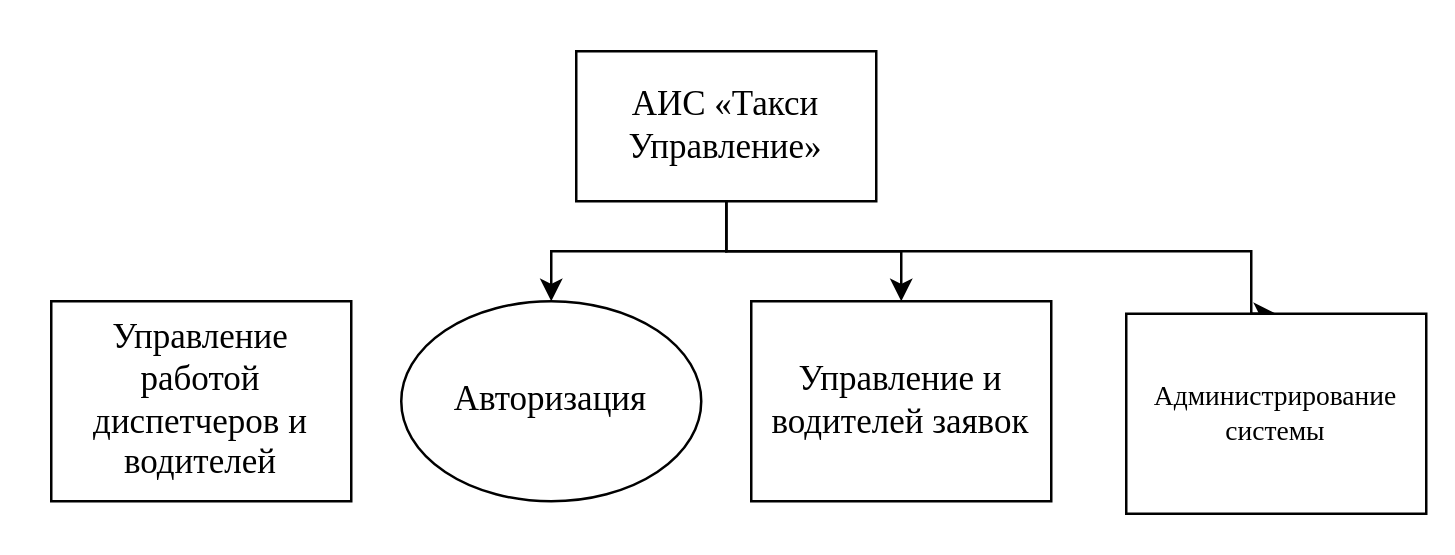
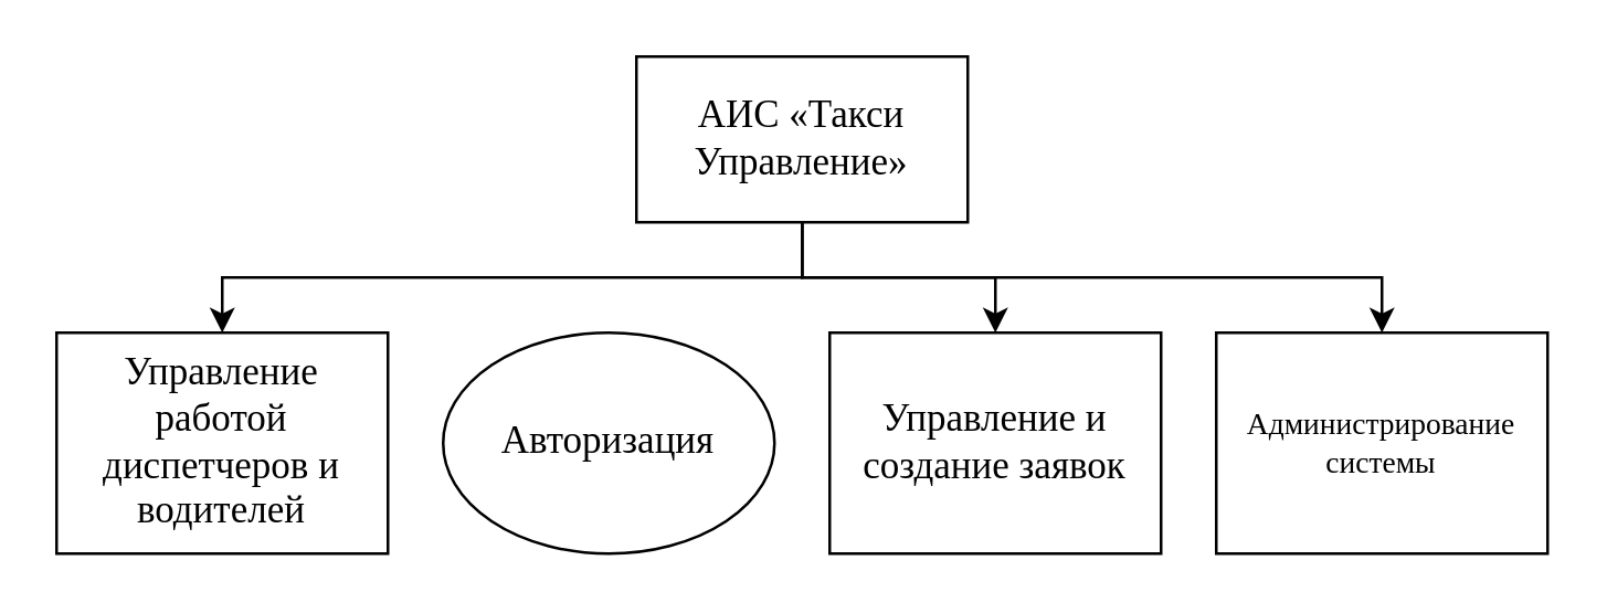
  <mxCell id="0" />
  <mxCell id="1" parent="0" />
  <mxCell id="2" value="&lt;font style=&quot;font-size: 14px;&quot; face=&quot;Times New Roman&quot;&gt;АИС&amp;nbsp;«Такси&lt;br/&gt;Управление»&lt;/font&gt;" style="rounded=0;whiteSpace=wrap;html=1;" parent="1" vertex="1"><mxGeometry x="230" y="20" width="120" height="60" as="geometry" /></mxCell>
- <mxCell id="4" style="edgeStyle=orthogonalEdgeStyle;rounded=0;orthogonalLoop=1;jettySize=auto;html=1;entryX=0.5;entryY=0;entryDx=0;entryDy=0;" parent="1" source="2" target="7" edge="1"><mxGeometry relative="1" as="geometry"><mxPoint x="245" y="120" as="targetPoint" /></mxGeometry></mxCell>
+ <mxCell id="3" style="edgeStyle=orthogonalEdgeStyle;rounded=0;orthogonalLoop=1;jettySize=auto;html=1;entryX=0.5;entryY=0;entryDx=0;entryDy=0;" parent="1" source="2" target="9" edge="1"><mxGeometry relative="1" as="geometry"><mxPoint x="155" y="120" as="targetPoint" /><Array as="points"><mxPoint x="290" y="100" /><mxPoint x="80" y="100" /></Array></mxGeometry></mxCell>
  <mxCell id="5" style="edgeStyle=orthogonalEdgeStyle;rounded=0;orthogonalLoop=1;jettySize=auto;html=1;entryX=0.5;entryY=0;entryDx=0;entryDy=0;" parent="1" source="2" target="8" edge="1"><mxGeometry relative="1" as="geometry"><mxPoint x="335" y="120" as="targetPoint" /></mxGeometry></mxCell>
  <mxCell id="6" style="edgeStyle=orthogonalEdgeStyle;rounded=0;orthogonalLoop=1;jettySize=auto;html=1;entryX=0.5;entryY=0;entryDx=0;entryDy=0;" parent="1" source="2" target="10" edge="1"><mxGeometry relative="1" as="geometry"><mxPoint x="425" y="120" as="targetPoint" /><Array as="points"><mxPoint x="290" y="100" /><mxPoint x="500" y="100" /></Array></mxGeometry></mxCell>
  <mxCell id="7" value="&lt;font face=&quot;Times New Roman&quot;&gt;&lt;span style=&quot;font-size: 14px;&quot;&gt;Авторизация&lt;/span&gt;&lt;/font&gt;" style="ellipse;whiteSpace=wrap;html=1;" parent="1" vertex="1"><mxGeometry x="160" y="120" width="120" height="80" as="geometry" /></mxCell>
- <mxCell id="8" value="&lt;font face=&quot;Times New Roman&quot;&gt;&lt;span style=&quot;font-size: 14px;&quot;&gt;Управление и водителей заявок&lt;/span&gt;&lt;/font&gt;" style="rounded=0;whiteSpace=wrap;html=1;" parent="1" vertex="1"><mxGeometry x="300" y="120" width="120" height="80" as="geometry" /></mxCell>
+ <mxCell id="8" value="&lt;font face=&quot;Times New Roman&quot;&gt;&lt;span style=&quot;font-size: 14px;&quot;&gt;Управление и создание заявок&lt;/span&gt;&lt;/font&gt;" style="rounded=0;whiteSpace=wrap;html=1;" parent="1" vertex="1"><mxGeometry x="300" y="120" width="120" height="80" as="geometry" /></mxCell>
  <mxCell id="9" value="&lt;font face=&quot;Times New Roman&quot;&gt;&lt;span style=&quot;font-size: 14px;&quot;&gt;Управление работой диспетчеров и водителей&lt;/span&gt;&lt;/font&gt;" style="rounded=0;whiteSpace=wrap;html=1;" parent="1" vertex="1"><mxGeometry x="20" y="120" width="120" height="80" as="geometry" /></mxCell>
- <mxCell id="10" value="&lt;font face=&quot;Times New Roman&quot;&gt;&lt;span&gt;Администрирование системы&lt;/span&gt;&lt;/font&gt;" style="rounded=0;whiteSpace=wrap;html=1;fontSize=11;" parent="1" vertex="1"><mxGeometry x="450" y="125" width="120" height="80" as="geometry" /></mxCell>
+ <mxCell id="10" value="&lt;font face=&quot;Times New Roman&quot;&gt;&lt;span&gt;Администрирование системы&lt;/span&gt;&lt;/font&gt;" style="rounded=0;whiteSpace=wrap;html=1;fontSize=11;" parent="1" vertex="1"><mxGeometry x="440" y="120" width="120" height="80" as="geometry" /></mxCell>
